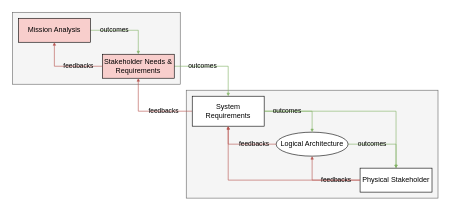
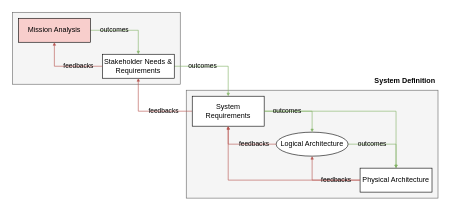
  <mxCell id="0" />
  <mxCell id="1" parent="0" />
  <mxCell id="2" value="" style="rounded=0;whiteSpace=wrap;html=1;fillColor=#f5f5f5;fontColor=#333333;strokeColor=#666666;" parent="1" vertex="1"><mxGeometry x="310" y="150" width="420" height="180" as="geometry" /></mxCell>
  <mxCell id="3" value="" style="rounded=0;whiteSpace=wrap;html=1;fillColor=#f5f5f5;fontColor=#333333;strokeColor=#666666;" parent="1" vertex="1"><mxGeometry x="20" y="20" width="280" height="120" as="geometry" /></mxCell>
  <mxCell id="4" value="outcomes" style="edgeStyle=orthogonalEdgeStyle;html=1;exitX=1;exitY=0.5;exitDx=0;exitDy=0;entryX=0.5;entryY=0;entryDx=0;entryDy=0;endArrow=block;endFill=1;startSize=3;endSize=3;rounded=0;fillColor=#d5e8d4;strokeColor=#82b366;labelBackgroundColor=none;" parent="1" source="5" target="7" edge="1"><mxGeometry x="-0.333" relative="1" as="geometry"><mxPoint as="offset" /></mxGeometry></mxCell>
  <mxCell id="5" value="Mission Analysis" style="rounded=0;whiteSpace=wrap;html=1;fillColor=#f8cecc;" parent="1" vertex="1"><mxGeometry x="30" y="30" width="120" height="40" as="geometry" /></mxCell>
  <mxCell id="6" value="outcomes" style="edgeStyle=orthogonalEdgeStyle;rounded=0;html=1;exitX=1;exitY=0.5;exitDx=0;exitDy=0;entryX=0.5;entryY=0;entryDx=0;entryDy=0;endArrow=block;endFill=1;startSize=3;endSize=3;fillColor=#d5e8d4;strokeColor=#82b366;labelBackgroundColor=none;" parent="1" target="10" edge="1" source="7"><mxGeometry x="-0.333" relative="1" as="geometry"><mxPoint x="300" y="120" as="sourcePoint" /><mxPoint as="offset" /></mxGeometry></mxCell>
- <mxCell id="7" value="Stakeholder Needs &amp;amp; Requirements" style="rounded=0;whiteSpace=wrap;html=1;fillColor=#f8cecc;" parent="1" vertex="1"><mxGeometry x="170" y="90" width="120" height="40" as="geometry" /></mxCell>
+ <mxCell id="7" value="Stakeholder Needs &amp;amp; Requirements" style="rounded=0;whiteSpace=wrap;html=1;" parent="1" vertex="1"><mxGeometry x="170" y="90" width="120" height="40" as="geometry" /></mxCell>
  <mxCell id="8" value="feedbacks" style="edgeStyle=orthogonalEdgeStyle;rounded=0;html=1;exitX=0;exitY=0.5;exitDx=0;exitDy=0;entryX=0.5;entryY=1;entryDx=0;entryDy=0;endArrow=block;endFill=1;startSize=3;endSize=3;fillColor=#f8cecc;strokeColor=#b85450;labelBackgroundColor=none;" parent="1" source="10" target="7" edge="1"><mxGeometry x="-0.334" relative="1" as="geometry"><mxPoint as="offset" /></mxGeometry></mxCell>
  <mxCell id="9" style="edgeStyle=elbowEdgeStyle;rounded=0;html=1;exitX=1;exitY=0.5;exitDx=0;exitDy=0;entryX=0.5;entryY=0;entryDx=0;entryDy=0;labelBackgroundColor=none;endArrow=block;endFill=1;startSize=3;endSize=3;fillColor=#d5e8d4;strokeColor=#82b366;" parent="1" source="10" target="13" edge="1"><mxGeometry relative="1" as="geometry"><Array as="points"><mxPoint x="660" y="230" /></Array></mxGeometry></mxCell>
  <mxCell id="10" value="System Requirements" style="rounded=0;whiteSpace=wrap;html=1;" parent="1" vertex="1"><mxGeometry x="320" y="160" width="120" height="50" as="geometry" /></mxCell>
  <mxCell id="11" value="outcomes" style="edgeStyle=orthogonalEdgeStyle;rounded=0;html=1;exitX=1;exitY=0.5;exitDx=0;exitDy=0;entryX=0.5;entryY=0;entryDx=0;entryDy=0;endArrow=block;endFill=1;startSize=3;endSize=3;fillColor=#d5e8d4;strokeColor=#82b366;labelBackgroundColor=none;" parent="1" source="12" target="13" edge="1"><mxGeometry x="-0.333" relative="1" as="geometry"><mxPoint as="offset" /></mxGeometry></mxCell>
  <mxCell id="12" value="Logical Architecture" style="ellipse;whiteSpace=wrap;html=1;" parent="1" vertex="1"><mxGeometry x="460" y="220" width="120" height="40" as="geometry" /></mxCell>
- <mxCell id="13" value="Physical Stakeholder" style="rounded=0;whiteSpace=wrap;html=1;" parent="1" vertex="1"><mxGeometry x="600" y="280" width="120" height="40" as="geometry" /></mxCell>
+ <mxCell id="13" value="Physical Architecture" style="rounded=0;whiteSpace=wrap;html=1;" parent="1" vertex="1"><mxGeometry x="600" y="280" width="120" height="40" as="geometry" /></mxCell>
  <mxCell id="14" value="feedbacks" style="edgeStyle=orthogonalEdgeStyle;rounded=0;html=1;exitX=0;exitY=0.5;exitDx=0;exitDy=0;entryX=0.5;entryY=1;entryDx=0;entryDy=0;endArrow=block;endFill=1;startSize=3;endSize=3;fillColor=#f8cecc;strokeColor=#b85450;labelBackgroundColor=none;" parent="1" source="7" target="5" edge="1"><mxGeometry x="-0.334" relative="1" as="geometry"><mxPoint as="offset" /></mxGeometry></mxCell>
  <mxCell id="15" style="edgeStyle=orthogonalEdgeStyle;rounded=0;html=1;exitX=0;exitY=0.5;exitDx=0;exitDy=0;entryX=0.5;entryY=1;entryDx=0;entryDy=0;endArrow=block;endFill=1;startSize=3;endSize=3;snapToPoint=0;fixDash=0;noJump=0;fillColor=#f8cecc;strokeColor=#b85450;" parent="1" source="13" target="10" edge="1"><mxGeometry relative="1" as="geometry" /></mxCell>
  <mxCell id="16" value="feedbacks" style="edgeStyle=orthogonalEdgeStyle;rounded=0;html=1;exitX=0;exitY=0.5;exitDx=0;exitDy=0;entryX=0.5;entryY=1;entryDx=0;entryDy=0;endArrow=block;endFill=1;startSize=3;endSize=3;fillColor=#f8cecc;strokeColor=#b85450;labelBackgroundColor=none;" parent="1" source="13" target="12" edge="1"><mxGeometry x="-0.333" relative="1" as="geometry"><mxPoint as="offset" /></mxGeometry></mxCell>
  <mxCell id="17" value="feedbacks" style="edgeStyle=orthogonalEdgeStyle;rounded=0;html=1;exitX=0;exitY=0.5;exitDx=0;exitDy=0;entryX=0.5;entryY=1;entryDx=0;entryDy=0;endArrow=block;endFill=1;startSize=3;endSize=3;fillColor=#f8cecc;strokeColor=#b85450;labelBackgroundColor=none;" parent="1" source="12" target="10" edge="1"><mxGeometry x="-0.334" relative="1" as="geometry"><mxPoint as="offset" /></mxGeometry></mxCell>
+ <mxCell id="18" value="System Definition" style="rounded=0;whiteSpace=wrap;html=1;fillColor=none;strokeColor=none;fontStyle=1" parent="1" vertex="1"><mxGeometry x="620" y="120" width="110" height="30" as="geometry" /></mxCell>
  <mxCell id="19" value="outcomes" style="edgeStyle=orthogonalEdgeStyle;rounded=0;html=1;exitX=1;exitY=0.5;exitDx=0;exitDy=0;entryX=0.5;entryY=0;entryDx=0;entryDy=0;endArrow=block;endFill=1;startSize=3;endSize=3;fillColor=#d5e8d4;strokeColor=#82b366;labelBackgroundColor=none;" parent="1" source="10" target="12" edge="1"><mxGeometry x="-0.333" relative="1" as="geometry"><mxPoint as="offset" /></mxGeometry></mxCell>
